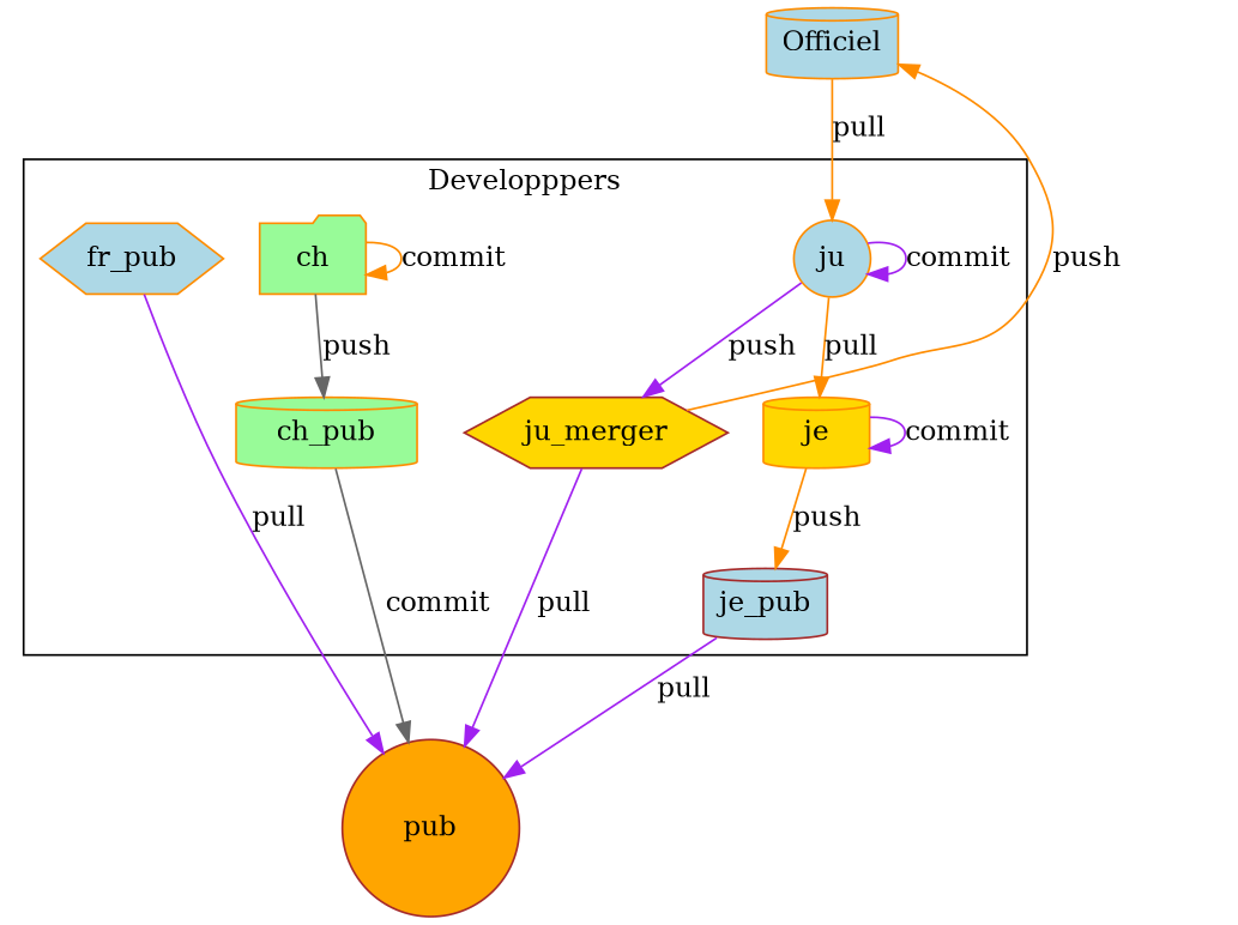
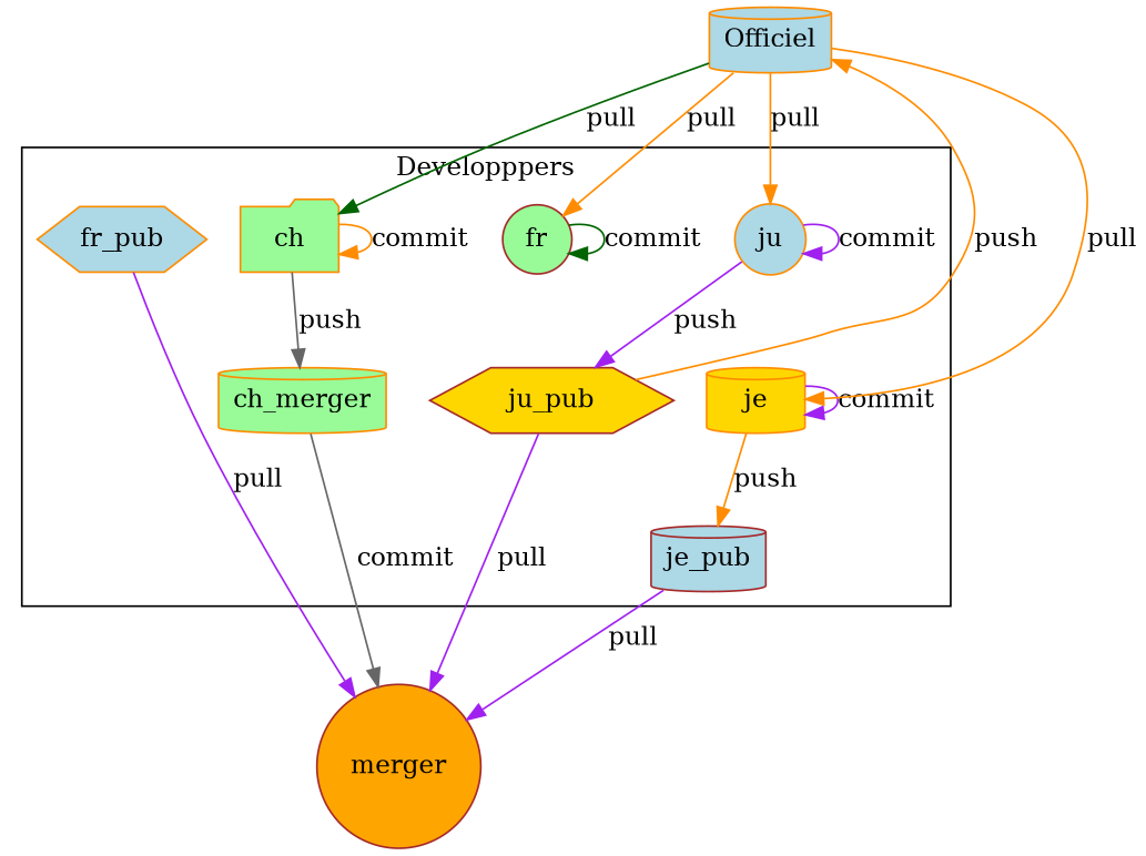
  strict digraph {
    node [color=darkorange fillcolor=lightblue shape=cylinder style=filled]
    edge [color=darkorange]
    ch [fillcolor=palegreen shape=folder]
-   ch_pub [fillcolor=palegreen]
+   ch_pub [fillcolor=palegreen label=ch_merger]
+   fr [color=brown fillcolor=palegreen shape=circle]
    fr_pub [shape=hexagon]
    je [fillcolor=gold]
    je_pub [color=brown]
    ju [shape=circle]
-   ju_pub [color=brown fillcolor=gold shape=hexagon label=ju_merger]
-   merger [color=brown fillcolor=orange shape=circle label=pub]
+   ju_pub [color=brown fillcolor=gold shape=hexagon]
+   merger [color=brown fillcolor=orange shape=circle]
    Officiel
    subgraph cluster_1 {
      label=Developppers
      ch
      ch_pub
+     fr
      fr_pub
      je
      je_pub
      ju
      ju_pub
    }
    ch -> ch [label=commit]
    ch -> ch_pub [color=gray40 label=push]
    ch_pub -> merger [color=gray40 label=commit]
+   fr -> fr [color=darkgreen label=commit]
    fr_pub -> merger [color=purple label=pull]
    je -> je [color=purple label=commit]
    je -> je_pub [label=push]
    je_pub -> merger [color=purple label=pull]
    ju -> ju [color=purple label=commit]
    ju -> ju_pub [color=purple label=push]
    ju_pub -> merger [color=purple label=pull]
    ju_pub -> Officiel [label=push]
-   ju -> je [label=pull]
+   Officiel -> ch [color=darkgreen label=pull]
+   Officiel -> fr [label=pull]
+   Officiel -> je [label=pull]
    Officiel -> ju [label=pull]
  }
